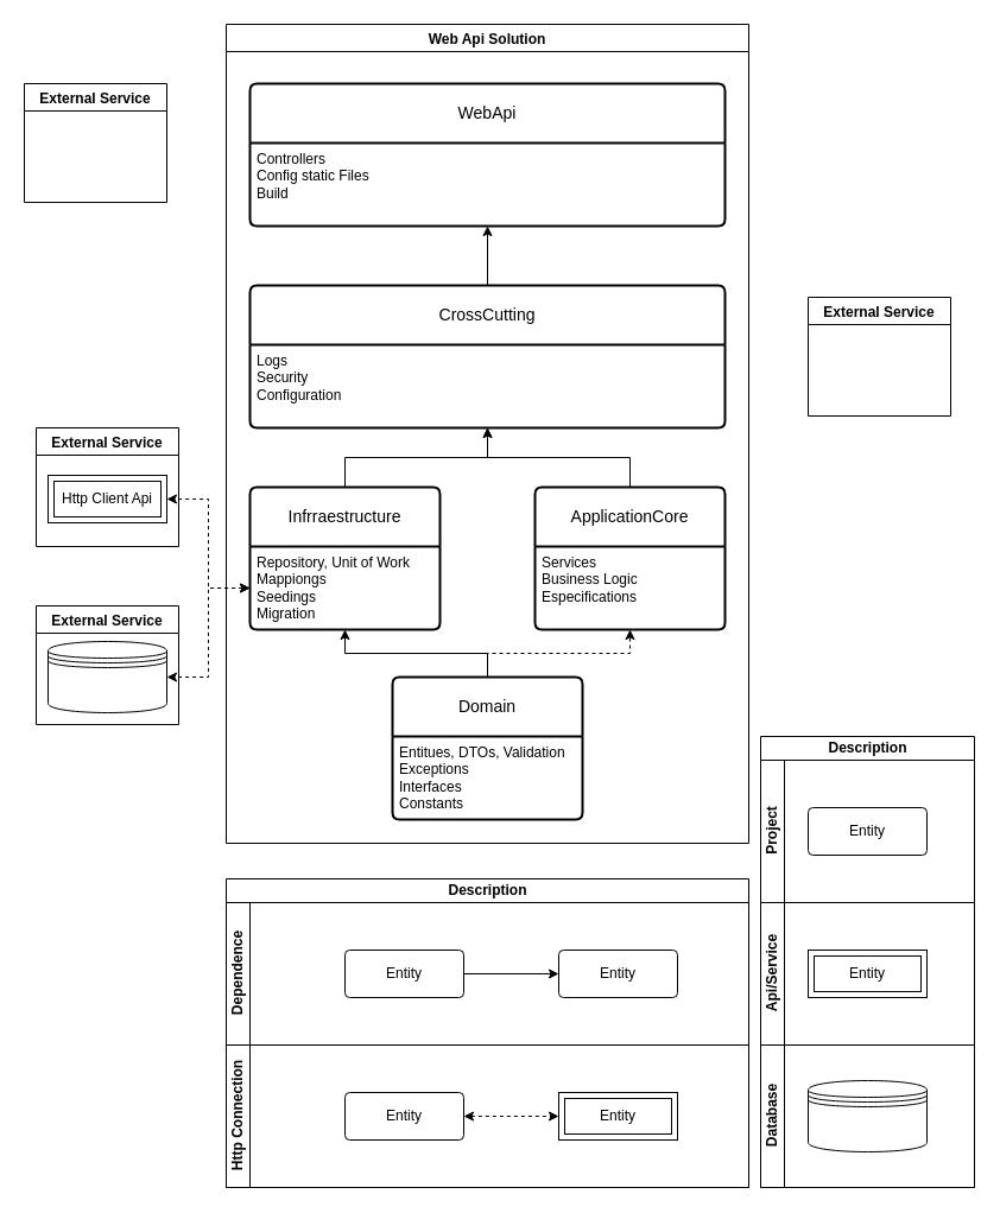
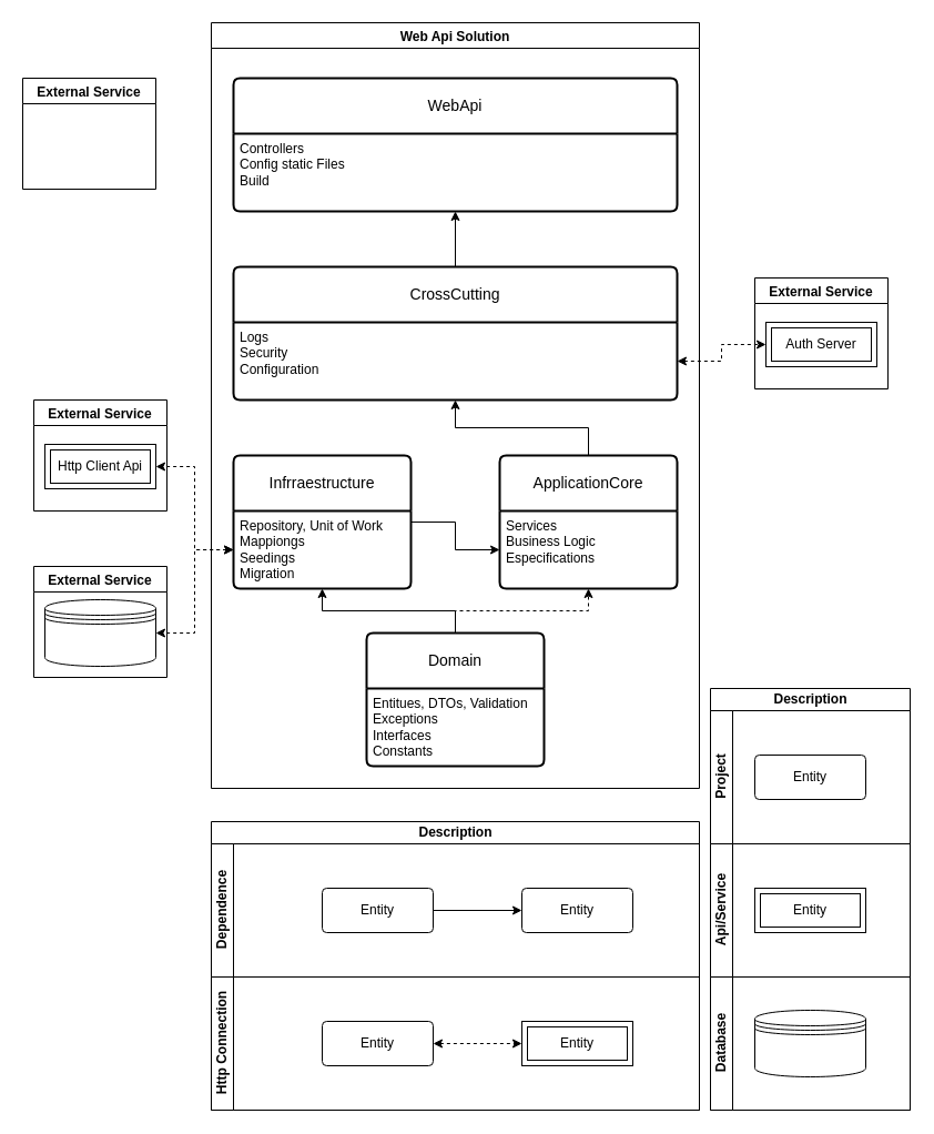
  <mxCell id="0" />
  <mxCell id="1" parent="0" />
  <mxCell id="2" style="edgeStyle=orthogonalEdgeStyle;rounded=0;orthogonalLoop=1;jettySize=auto;html=1;entryX=1;entryY=0.5;entryDx=0;entryDy=0;dashed=1;startArrow=classic;startFill=1;" edge="1" parent="1" source="13" target="22"><mxGeometry relative="1" as="geometry" /></mxCell>
  <mxCell id="3" value="Web Api Solution" style="swimlane;" vertex="1" parent="1"><mxGeometry x="190" y="20" width="440" height="690" as="geometry" /></mxCell>
  <mxCell id="4" value="WebApi" style="swimlane;childLayout=stackLayout;horizontal=1;startSize=50;horizontalStack=0;rounded=1;fontSize=14;fontStyle=0;strokeWidth=2;resizeParent=0;resizeLast=1;shadow=0;dashed=0;align=center;arcSize=4;whiteSpace=wrap;html=1;" vertex="1" parent="3"><mxGeometry x="20" y="50" width="400" height="120" as="geometry" /></mxCell>
  <mxCell id="5" value="Controllers&lt;br&gt;Config static Files&lt;br&gt;Build" style="align=left;strokeColor=none;fillColor=none;spacingLeft=4;fontSize=12;verticalAlign=top;resizable=0;rotatable=0;part=1;html=1;" vertex="1" parent="4"><mxGeometry y="50" width="400" height="70" as="geometry" /></mxCell>
  <mxCell id="6" value="CrossCutting" style="swimlane;childLayout=stackLayout;horizontal=1;startSize=50;horizontalStack=0;rounded=1;fontSize=14;fontStyle=0;strokeWidth=2;resizeParent=0;resizeLast=1;shadow=0;dashed=0;align=center;arcSize=4;whiteSpace=wrap;html=1;" vertex="1" parent="3"><mxGeometry x="20" y="220" width="400" height="120" as="geometry" /></mxCell>
  <mxCell id="7" value="Logs&lt;br&gt;Security&lt;br&gt;Configuration" style="align=left;strokeColor=none;fillColor=none;spacingLeft=4;fontSize=12;verticalAlign=top;resizable=0;rotatable=0;part=1;html=1;" vertex="1" parent="6"><mxGeometry y="50" width="400" height="70" as="geometry" /></mxCell>
  <mxCell id="8" value="" style="edgeStyle=orthogonalEdgeStyle;rounded=0;orthogonalLoop=1;jettySize=auto;html=1;" edge="1" parent="3" source="6" target="5"><mxGeometry relative="1" as="geometry" /></mxCell>
  <mxCell id="9" value="ApplicationCore" style="swimlane;childLayout=stackLayout;horizontal=1;startSize=50;horizontalStack=0;rounded=1;fontSize=14;fontStyle=0;strokeWidth=2;resizeParent=0;resizeLast=1;shadow=0;dashed=0;align=center;arcSize=4;whiteSpace=wrap;html=1;" vertex="1" parent="3"><mxGeometry x="260" y="390" width="160" height="120" as="geometry"><mxRectangle x="260" y="390" width="140" height="50" as="alternateBounds" /></mxGeometry></mxCell>
  <mxCell id="10" value="Services&lt;br&gt;Business Logic&lt;br&gt;Especifications" style="align=left;strokeColor=none;fillColor=none;spacingLeft=4;fontSize=12;verticalAlign=top;resizable=0;rotatable=0;part=1;html=1;" vertex="1" parent="9"><mxGeometry y="50" width="160" height="70" as="geometry" /></mxCell>
  <mxCell id="11" value="" style="edgeStyle=orthogonalEdgeStyle;rounded=0;orthogonalLoop=1;jettySize=auto;html=1;" edge="1" parent="3" source="9" target="7"><mxGeometry relative="1" as="geometry" /></mxCell>
  <mxCell id="12" value="Infrraestructure" style="swimlane;childLayout=stackLayout;horizontal=1;startSize=50;horizontalStack=0;rounded=1;fontSize=14;fontStyle=0;strokeWidth=2;resizeParent=0;resizeLast=1;shadow=0;dashed=0;align=center;arcSize=4;whiteSpace=wrap;html=1;" vertex="1" parent="3"><mxGeometry x="20" y="390" width="160" height="120" as="geometry"><mxRectangle x="20" y="390" width="140" height="50" as="alternateBounds" /></mxGeometry></mxCell>
  <mxCell id="13" value="Repository, Unit of Work&lt;br&gt;Mappiongs&lt;br&gt;Seedings&lt;br&gt;Migration" style="align=left;strokeColor=none;fillColor=none;spacingLeft=4;fontSize=12;verticalAlign=top;resizable=0;rotatable=0;part=1;html=1;" vertex="1" parent="12"><mxGeometry y="50" width="160" height="70" as="geometry" /></mxCell>
- <mxCell id="14" value="" style="edgeStyle=orthogonalEdgeStyle;rounded=0;orthogonalLoop=1;jettySize=auto;html=1;" edge="1" parent="3" source="12" target="7"><mxGeometry relative="1" as="geometry" /></mxCell>
+ <mxCell id="14" value="" style="edgeStyle=orthogonalEdgeStyle;rounded=0;orthogonalLoop=1;jettySize=auto;html=1;" edge="1" parent="3" source="12" target="10"><mxGeometry relative="1" as="geometry" /></mxCell>
  <mxCell id="15" value="Domain" style="swimlane;childLayout=stackLayout;horizontal=1;startSize=50;horizontalStack=0;rounded=1;fontSize=14;fontStyle=0;strokeWidth=2;resizeParent=0;resizeLast=1;shadow=0;dashed=0;align=center;arcSize=4;whiteSpace=wrap;html=1;" vertex="1" parent="3"><mxGeometry x="140" y="550" width="160" height="120" as="geometry"><mxRectangle x="140" y="550" width="90" height="50" as="alternateBounds" /></mxGeometry></mxCell>
  <mxCell id="16" value="Entitues, DTOs, Validation&lt;br&gt;Exceptions&lt;br&gt;Interfaces&lt;br&gt;Constants" style="align=left;strokeColor=none;fillColor=none;spacingLeft=4;fontSize=12;verticalAlign=top;resizable=0;rotatable=0;part=1;html=1;" vertex="1" parent="15"><mxGeometry y="50" width="160" height="70" as="geometry" /></mxCell>
  <mxCell id="17" style="edgeStyle=orthogonalEdgeStyle;rounded=0;orthogonalLoop=1;jettySize=auto;html=1;entryX=0.5;entryY=1;entryDx=0;entryDy=0;dashed=1;" edge="1" parent="3" source="15" target="10"><mxGeometry relative="1" as="geometry" /></mxCell>
  <mxCell id="18" value="" style="edgeStyle=orthogonalEdgeStyle;rounded=0;orthogonalLoop=1;jettySize=auto;html=1;" edge="1" parent="3" source="15" target="13"><mxGeometry relative="1" as="geometry" /></mxCell>
  <mxCell id="19" value="External Service" style="swimlane;" vertex="1" parent="1"><mxGeometry x="30" y="360" width="120" height="100" as="geometry" /></mxCell>
  <mxCell id="20" value="Http Client Api" style="shape=ext;margin=3;double=1;whiteSpace=wrap;html=1;align=center;" vertex="1" parent="19"><mxGeometry x="10" y="40" width="100" height="40" as="geometry" /></mxCell>
  <mxCell id="21" value="External Service" style="swimlane;" vertex="1" parent="1"><mxGeometry x="30" y="510" width="120" height="100" as="geometry" /></mxCell>
  <mxCell id="22" value="" style="shape=datastore;whiteSpace=wrap;html=1;" vertex="1" parent="21"><mxGeometry x="10" y="30" width="100" height="60" as="geometry" /></mxCell>
  <mxCell id="23" style="edgeStyle=orthogonalEdgeStyle;rounded=0;orthogonalLoop=1;jettySize=auto;html=1;entryX=1;entryY=0.5;entryDx=0;entryDy=0;dashed=1;startArrow=classic;startFill=1;" edge="1" parent="1" source="13" target="20"><mxGeometry relative="1" as="geometry" /></mxCell>
+ <mxCell id="24" style="edgeStyle=orthogonalEdgeStyle;rounded=0;orthogonalLoop=1;jettySize=auto;html=1;entryX=0;entryY=0.5;entryDx=0;entryDy=0;dashed=1;startArrow=classic;startFill=1;" edge="1" parent="1" source="7" target="42"><mxGeometry relative="1" as="geometry"><mxPoint x="695" y="300" as="targetPoint" /></mxGeometry></mxCell>
  <mxCell id="25" value="Description" style="swimlane;childLayout=stackLayout;resizeParent=1;resizeParentMax=0;horizontal=1;startSize=20;horizontalStack=0;html=1;" vertex="1" parent="1"><mxGeometry x="190" y="740" width="440" height="260" as="geometry" /></mxCell>
  <mxCell id="26" value="Dependence" style="swimlane;startSize=20;horizontal=0;html=1;" vertex="1" parent="25"><mxGeometry y="20" width="440" height="120" as="geometry" /></mxCell>
  <mxCell id="27" style="edgeStyle=orthogonalEdgeStyle;rounded=0;orthogonalLoop=1;jettySize=auto;html=1;" edge="1" parent="26" source="28" target="29"><mxGeometry relative="1" as="geometry" /></mxCell>
  <mxCell id="28" value="Entity" style="rounded=1;arcSize=10;whiteSpace=wrap;html=1;align=center;" vertex="1" parent="26"><mxGeometry x="100" y="40" width="100" height="40" as="geometry" /></mxCell>
  <mxCell id="29" value="Entity" style="rounded=1;arcSize=10;whiteSpace=wrap;html=1;align=center;" vertex="1" parent="26"><mxGeometry x="280" y="40" width="100" height="40" as="geometry" /></mxCell>
  <mxCell id="30" value="Http Connection" style="swimlane;startSize=20;horizontal=0;html=1;" vertex="1" parent="25"><mxGeometry y="140" width="440" height="120" as="geometry" /></mxCell>
  <mxCell id="31" style="edgeStyle=orthogonalEdgeStyle;rounded=0;orthogonalLoop=1;jettySize=auto;html=1;dashed=1;startArrow=classic;startFill=1;" edge="1" parent="30" source="32" target="33"><mxGeometry relative="1" as="geometry" /></mxCell>
  <mxCell id="32" value="Entity" style="rounded=1;arcSize=10;whiteSpace=wrap;html=1;align=center;" vertex="1" parent="30"><mxGeometry x="100" y="40" width="100" height="40" as="geometry" /></mxCell>
  <mxCell id="33" value="Entity" style="shape=ext;margin=3;double=1;whiteSpace=wrap;html=1;align=center;" vertex="1" parent="30"><mxGeometry x="280" y="40" width="100" height="40" as="geometry" /></mxCell>
  <mxCell id="34" value="Description" style="swimlane;childLayout=stackLayout;resizeParent=1;resizeParentMax=0;horizontal=1;startSize=20;horizontalStack=0;html=1;" vertex="1" parent="1"><mxGeometry x="640" y="620" width="180" height="380" as="geometry" /></mxCell>
  <mxCell id="35" value="Project" style="swimlane;startSize=20;horizontal=0;html=1;" vertex="1" parent="34"><mxGeometry y="20" width="180" height="120" as="geometry" /></mxCell>
  <mxCell id="36" value="Entity" style="rounded=1;arcSize=10;whiteSpace=wrap;html=1;align=center;" vertex="1" parent="35"><mxGeometry x="40" y="40" width="100" height="40" as="geometry" /></mxCell>
  <mxCell id="37" value="Api/Service" style="swimlane;startSize=20;horizontal=0;html=1;" vertex="1" parent="34"><mxGeometry y="140" width="180" height="120" as="geometry" /></mxCell>
  <mxCell id="38" value="Entity" style="shape=ext;margin=3;double=1;whiteSpace=wrap;html=1;align=center;" vertex="1" parent="37"><mxGeometry x="40" y="40" width="100" height="40" as="geometry" /></mxCell>
  <mxCell id="39" value="Database" style="swimlane;startSize=20;horizontal=0;html=1;" vertex="1" parent="34"><mxGeometry y="260" width="180" height="120" as="geometry" /></mxCell>
  <mxCell id="40" value="" style="shape=datastore;whiteSpace=wrap;html=1;" vertex="1" parent="39"><mxGeometry x="40" y="30" width="100" height="60" as="geometry" /></mxCell>
  <mxCell id="41" value="External Service" style="swimlane;" vertex="1" parent="1"><mxGeometry x="680" y="250" width="120" height="100" as="geometry" /></mxCell>
+ <mxCell id="42" value="Auth Server" style="shape=ext;margin=3;double=1;whiteSpace=wrap;html=1;align=center;" vertex="1" parent="41"><mxGeometry x="10" y="40" width="100" height="40" as="geometry" /></mxCell>
  <mxCell id="43" value="External Service" style="swimlane;" vertex="1" parent="1"><mxGeometry x="20" y="70" width="120" height="100" as="geometry" /></mxCell>
